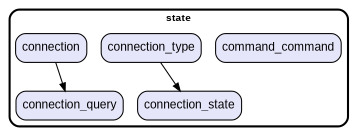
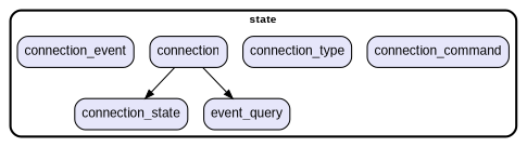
  digraph {
    fontname="Arial Black"
    fontsize=13
    penwidth=2.6
    style=rounded
    node [fillcolor=Lavender fontname=Arial fontsize=15 penwidth=1.3 shape=rect style="filled,rounded"]
    edge [penwidth=1.3]
-   n1 [label=command_command]
+   n1 [label=connection_command]
    n2 [label=connection_type]
    n3 [label=connection]
    n4 [label=connection_state]
-   n5 [label=connection_query]
+   n5 [label=event_query]
+   n6 [label=connection_event]
    subgraph cluster_1 {
      label=state
      n1
      n2
      n3
      n4
      n5
+     n6
    }
-   n2 -> n4
+   n3 -> n4
    n3 -> n5
  }
